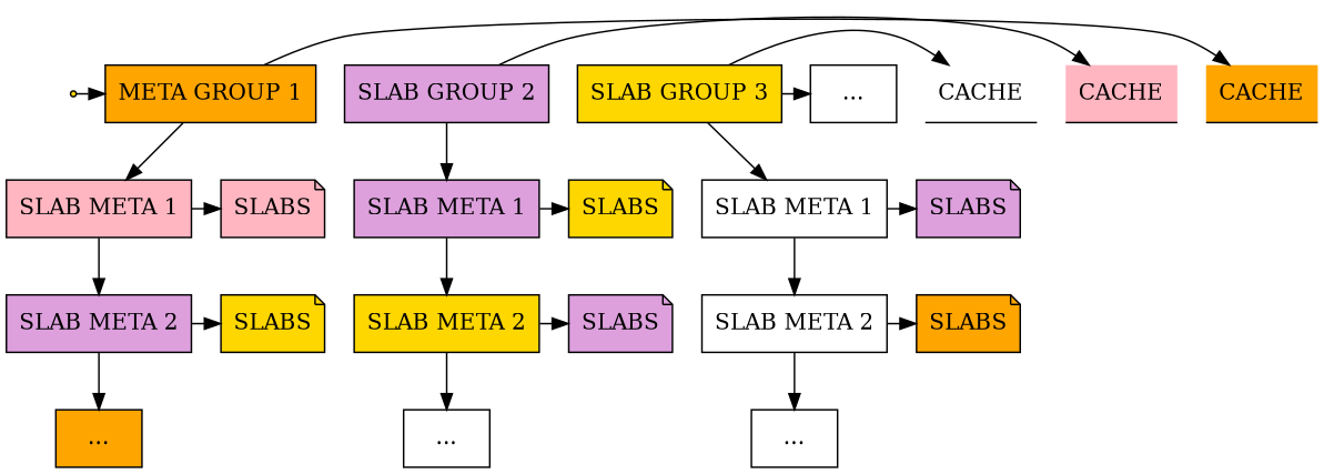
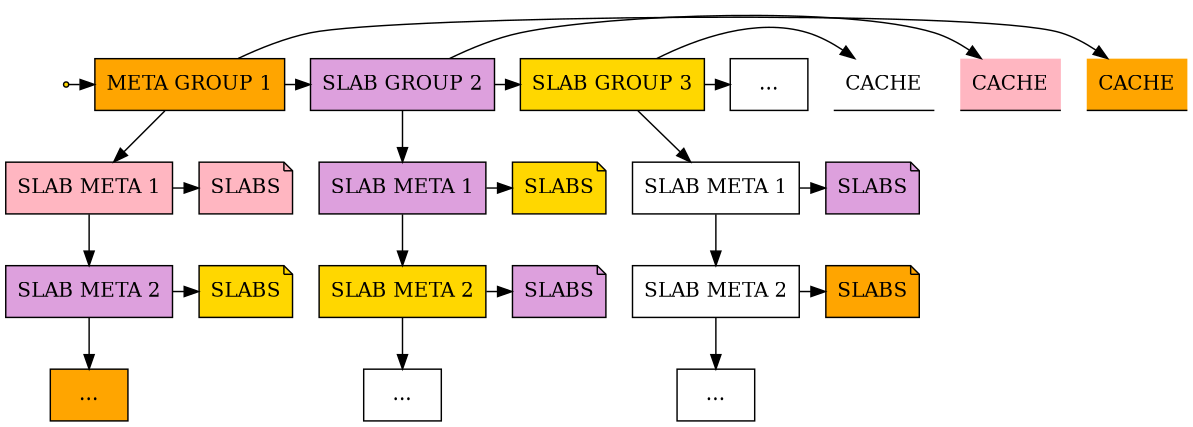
  digraph {
    node [fillcolor=white shape=box style=filled]
    n1 [fillcolor=orange label="META GROUP 1"]
    n2 [fillcolor=orange label=CACHE shape=underline]
    n3 [fillcolor=plum label="SLAB GROUP 2"]
    n4 [fillcolor=lightpink label=CACHE shape=underline]
    n5 [fillcolor=gold label="SLAB GROUP 3"]
    n6 [label=CACHE shape=underline]
    SLAB_ALLOCATOR_START [fillcolor=gold shape=point]
    n8 [label="..."]
    n9 [fillcolor=lightpink label="SLAB META 1"]
    n10 [fillcolor=plum label="SLAB META 1"]
    n11 [label="SLAB META 1"]
    n12 [fillcolor=plum label="SLAB META 2"]
    n13 [fillcolor=gold label="SLAB META 2"]
    n14 [label="SLAB META 2"]
    n15 [fillcolor=orange label="..."]
    n16 [label="..."]
    n17 [label="..."]
    n18 [fillcolor=lightpink label=SLABS shape=note]
    n19 [fillcolor=gold label=SLABS shape=note]
    n20 [fillcolor=gold label=SLABS shape=note]
    n21 [fillcolor=plum label=SLABS shape=note]
    n22 [fillcolor=plum label=SLABS shape=note]
    n23 [fillcolor=orange label=SLABS shape=note]
    subgraph sub_1 {
      rank=same
      n1
      n2
    }
    subgraph sub_2 {
      rank=same
      n3
      n4
    }
    subgraph sub_3 {
      rank=same
      n5
      n6
    }
    subgraph sub_4 {
      rank=same
      n1
      n3
      n5
      SLAB_ALLOCATOR_START
      n8
    }
    subgraph sub_5 {
      rankdir=LR
      n1
      n9
      n10
      n11
    }
    subgraph sub_6 {
      rankdir=LR
      n3
      n12
      n13
      n14
    }
    subgraph sub_7 {
      rankdir=LR
      n5
      n15
      n16
      n17
    }
    subgraph sub_8 {
      rank=same
      n9
      n18
    }
    subgraph sub_9 {
      rank=same
      n9
      n18
    }
    subgraph sub_10 {
      rank=same
      n12
      n19
    }
    subgraph sub_11 {
      rank=same
      n10
      n20
    }
    subgraph sub_12 {
      rank=same
      n13
      n21
    }
    subgraph sub_13 {
      rank=same
      n11
      n22
    }
    subgraph sub_14 {
      rank=same
      n14
      n23
    }
    n1 -> n2
+   n1 -> n3
    n1 -> n9
    n3 -> n4
+   n3 -> n5
    n3 -> n10
    n5 -> n6
    n5 -> n8
    n5 -> n11
    SLAB_ALLOCATOR_START -> n1
    n9 -> n12
    n9 -> n18
    n10 -> n13
    n10 -> n20
    n11 -> n14
    n11 -> n22
    n12 -> n15
    n12 -> n19
    n13 -> n16
    n13 -> n21
    n14 -> n17
    n14 -> n23
  }
